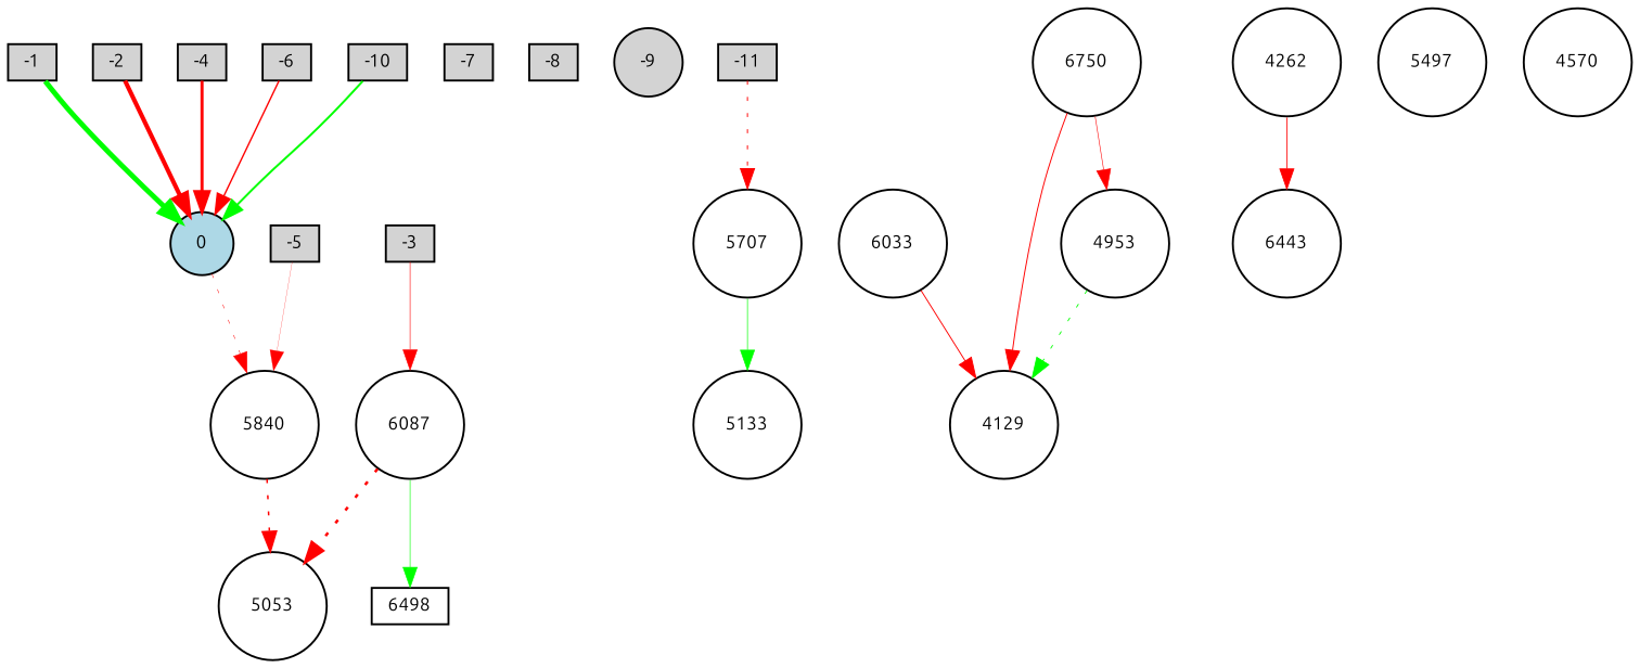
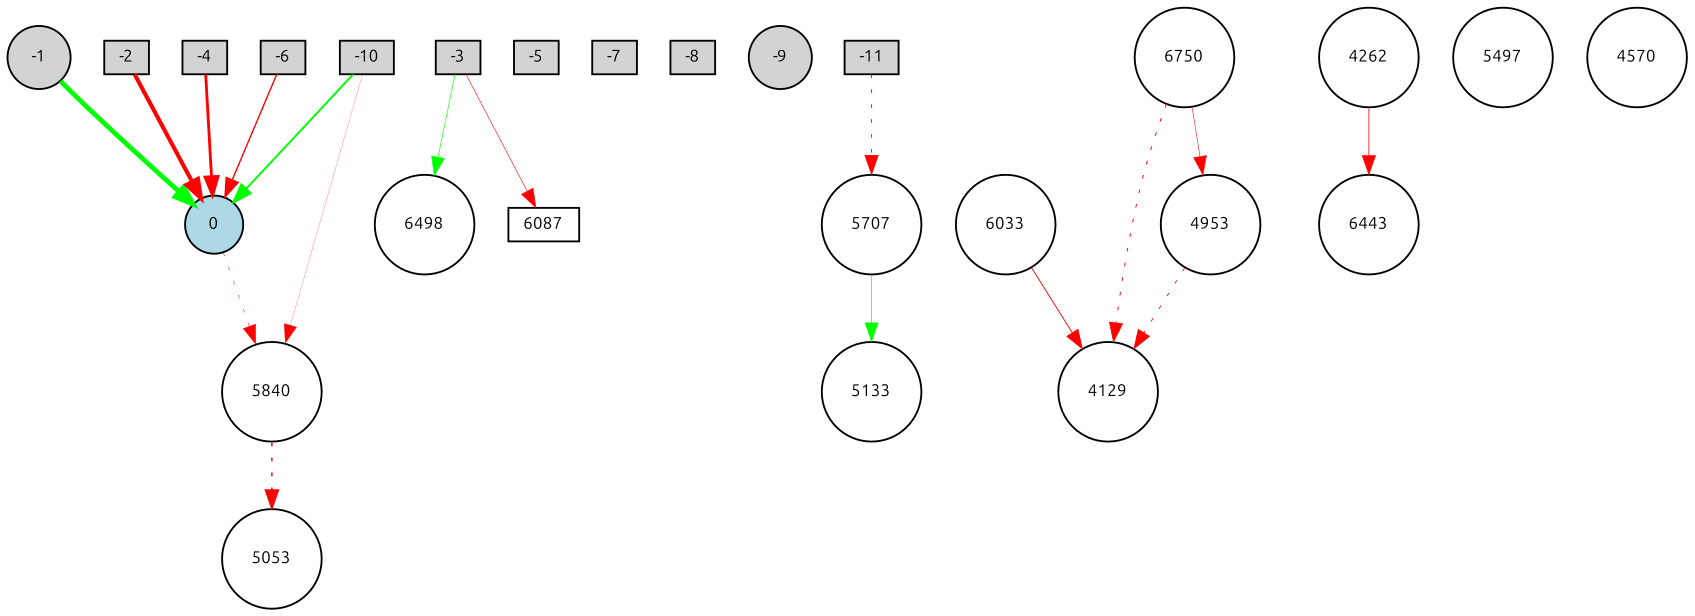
  digraph {
    fontname=Ubuntu
    node [fillcolor=white fontname=Ubuntu fontsize=9 shape=circle style=filled]
    edge [color=red fontname=Ubuntu style=solid]
-   -1 [fillcolor=lightgray height=0.2 shape=box width=0.2]
+   -1 [fillcolor=lightgray height=0.2 width=0.2]
    0 [fillcolor=lightblue height=0.2 width=0.2]
    5840 [height=0.2 width=0.2]
    -2 [fillcolor=lightgray height=0.2 shape=box width=0.2]
    -3 [fillcolor=lightgray height=0.2 shape=box width=0.2]
-   6498 [height=0.2 shape=box width=0.2]
-   6087 [height=0.2 width=0.2]
+   6498 [height=0.2 width=0.2]
+   6087 [height=0.2 shape=box width=0.2]
    5053 [height=0.2 width=0.2]
    -4 [fillcolor=lightgray height=0.2 shape=box width=0.2]
    -5 [fillcolor=lightgray height=0.2 shape=box width=0.2]
    -6 [fillcolor=lightgray height=0.2 shape=box width=0.2]
    -7 [fillcolor=lightgray height=0.2 shape=box width=0.2]
    -8 [fillcolor=lightgray height=0.2 shape=box width=0.2]
    -9 [fillcolor=lightgray height=0.2 width=0.2]
    -10 [fillcolor=lightgray height=0.2 shape=box width=0.2]
    -11 [fillcolor=lightgray height=0.2 shape=box width=0.2]
    5707 [height=0.2 width=0.2]
    5133 [height=0.2 width=0.2]
    4129 [height=0.2 width=0.2]
    n20 [height=0.2 label=6443 width=0.2]
    4262 [height=0.2 width=0.2]
    5497 [height=0.2 width=0.2]
    6033 [height=0.2 width=0.2]
    4953 [height=0.2 width=0.2]
    4570 [height=0.2 width=0.2]
    6750 [height=0.2 width=0.2]
    -1 -> 0 [color=green penwidth=2.5615065787806572]
    0 -> 5840 [penwidth=0.2684340663632153 style=dotted]
    5840 -> 5053 [penwidth=0.7886409526652685 style=dotted]
    -2 -> 0 [penwidth=2.1869179380886457]
-   6087 -> 6498 [color=green penwidth=0.3242339311522755]
+   -3 -> 6498 [color=green penwidth=0.3242339311522755]
    -3 -> 6087 [penwidth=0.3081895345637632]
-   6087 -> 5053 [penwidth=1.3244828023330342 style=dotted]
    -4 -> 0 [penwidth=1.5175949412765677]
    -6 -> 0 [penwidth=0.7353477721735348]
    -10 -> 0 [color=green penwidth=1.0398488374310717]
-   -5 -> 5840 [penwidth=0.11830282928313057]
+   -10 -> 5840 [penwidth=0.11830282928313057]
    -11 -> 5707 [penwidth=0.502033044464371 style=dotted]
    5707 -> 5133 [color=green penwidth=0.3497830110931208]
    4262 -> n20 [penwidth=0.4286748148780468]
    6033 -> 4129 [penwidth=0.4899397823396422]
-   4953 -> 4129 [color=green penwidth=0.45737968747200164 style=dotted]
-   6750 -> 4129 [penwidth=0.507105855883872]
+   4953 -> 4129 [penwidth=0.45737968747200164 style=dotted]
+   6750 -> 4129 [penwidth=0.507105855883872 style=dotted]
    6750 -> 4953 [penwidth=0.29654808854354286]
  }
